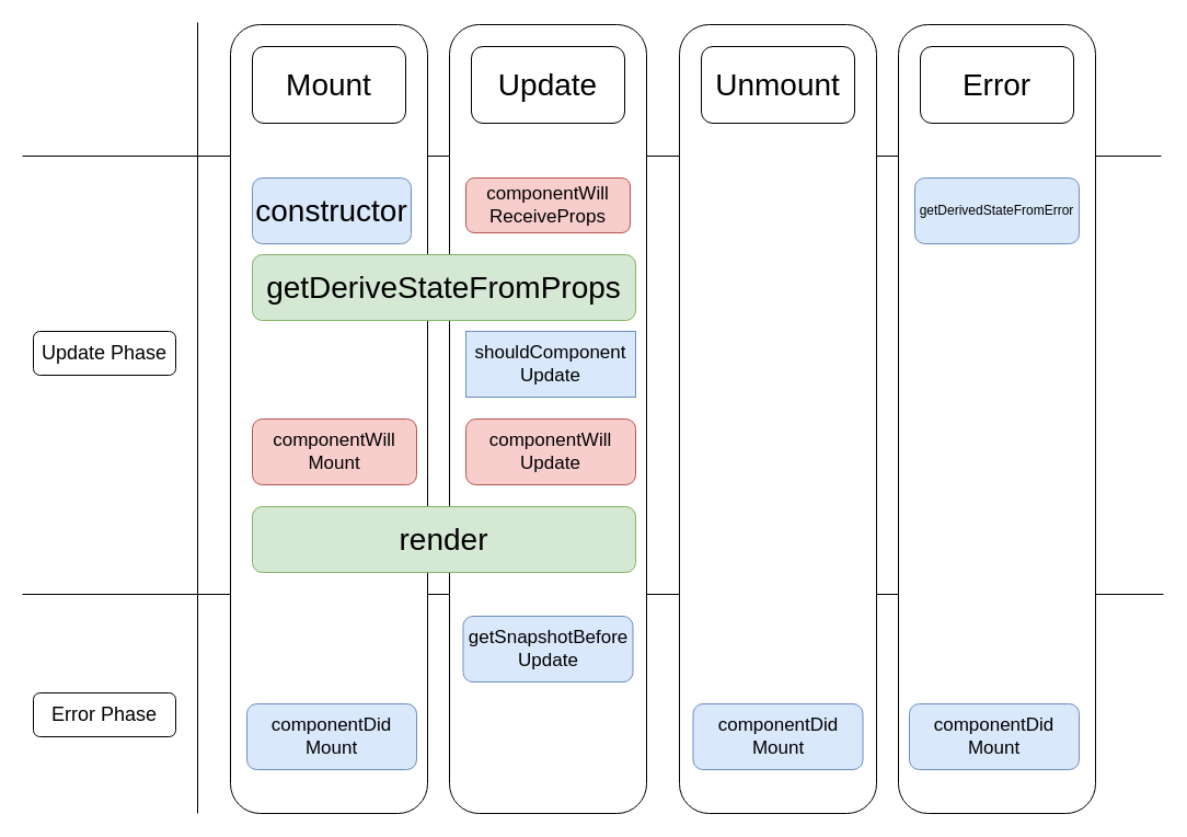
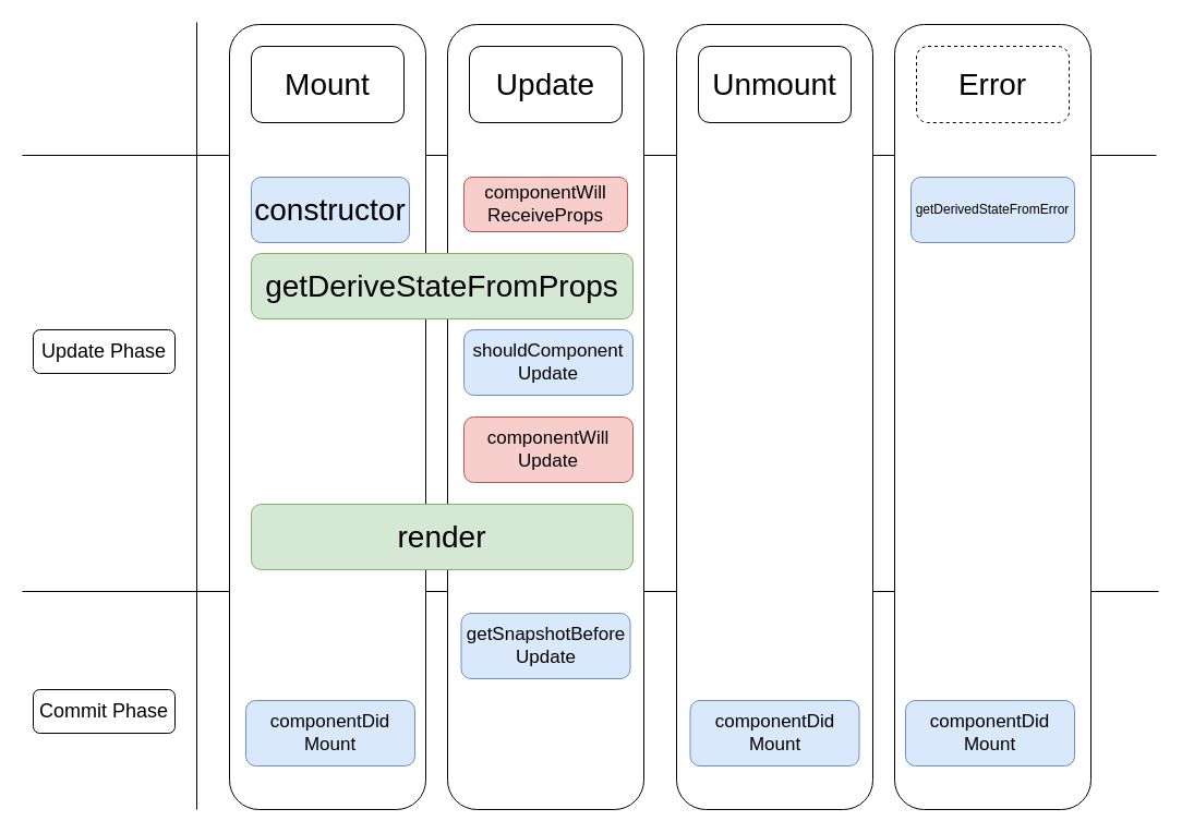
  <mxCell id="0" />
  <mxCell id="1" parent="0" />
  <mxCell id="2" value="" style="endArrow=none;html=1;" edge="1" parent="1"><mxGeometry width="50" height="50" relative="1" as="geometry"><mxPoint x="20" y="142" as="sourcePoint" /><mxPoint x="1060" y="142" as="targetPoint" /></mxGeometry></mxCell>
  <mxCell id="3" value="" style="endArrow=none;html=1;" edge="1" parent="1"><mxGeometry width="50" height="50" relative="1" as="geometry"><mxPoint x="180" y="742" as="sourcePoint" /><mxPoint x="180" y="20" as="targetPoint" /></mxGeometry></mxCell>
  <mxCell id="4" value="" style="endArrow=none;html=1;" edge="1" parent="1"><mxGeometry width="50" height="50" relative="1" as="geometry"><mxPoint x="20" y="542" as="sourcePoint" /><mxPoint x="1062" y="542" as="targetPoint" /></mxGeometry></mxCell>
  <mxCell id="5" value="&lt;font style=&quot;font-size: 18px&quot;&gt;Update Phase&lt;/font&gt;" style="rounded=1;whiteSpace=wrap;html=1;" vertex="1" parent="1"><mxGeometry x="30" y="302" width="130" height="40" as="geometry" /></mxCell>
- <mxCell id="6" value="&lt;font style=&quot;font-size: 18px&quot;&gt;Error Phase&lt;/font&gt;" style="rounded=1;whiteSpace=wrap;html=1;" vertex="1" parent="1"><mxGeometry x="30" y="632" width="130" height="40" as="geometry" /></mxCell>
+ <mxCell id="6" value="&lt;font style=&quot;font-size: 18px&quot;&gt;Commit Phase&lt;/font&gt;" style="rounded=1;whiteSpace=wrap;html=1;" vertex="1" parent="1"><mxGeometry x="30" y="632" width="130" height="40" as="geometry" /></mxCell>
  <mxCell id="7" value="" style="rounded=1;whiteSpace=wrap;html=1;glass=0;" vertex="1" parent="1"><mxGeometry x="210" y="22" width="180" height="720" as="geometry" /></mxCell>
  <mxCell id="8" value="&lt;font style=&quot;font-size: 28px&quot;&gt;Mount&lt;/font&gt;" style="rounded=1;whiteSpace=wrap;html=1;glass=0;" vertex="1" parent="1"><mxGeometry x="230" y="42" width="140" height="70" as="geometry" /></mxCell>
  <mxCell id="9" value="&lt;font style=&quot;font-size: 28px&quot;&gt;constructor&lt;/font&gt;" style="rounded=1;whiteSpace=wrap;html=1;glass=0;fillColor=#dae8fc;strokeColor=#6c8ebf;" vertex="1" parent="1"><mxGeometry x="230" y="162" width="145" height="60" as="geometry" /></mxCell>
  <mxCell id="10" value="" style="rounded=1;whiteSpace=wrap;html=1;glass=0;" vertex="1" parent="1"><mxGeometry x="410" y="22" width="180" height="720" as="geometry" /></mxCell>
  <mxCell id="11" value="&lt;font style=&quot;font-size: 28px&quot;&gt;Update&lt;/font&gt;" style="rounded=1;whiteSpace=wrap;html=1;glass=0;" vertex="1" parent="1"><mxGeometry x="430" y="42" width="140" height="70" as="geometry" /></mxCell>
  <mxCell id="12" value="&lt;font style=&quot;font-size: 17px&quot;&gt;componentWill&lt;br&gt;ReceiveProps&lt;/font&gt;" style="rounded=1;whiteSpace=wrap;html=1;glass=0;fillColor=#f8cecc;strokeColor=#b85450;" vertex="1" parent="1"><mxGeometry x="425" y="162" width="150" height="50" as="geometry" /></mxCell>
  <mxCell id="13" value="" style="rounded=1;whiteSpace=wrap;html=1;glass=0;" vertex="1" parent="1"><mxGeometry x="620" y="22" width="180" height="720" as="geometry" /></mxCell>
  <mxCell id="14" value="&lt;font style=&quot;font-size: 28px&quot;&gt;Unmount&lt;/font&gt;" style="rounded=1;whiteSpace=wrap;html=1;glass=0;" vertex="1" parent="1"><mxGeometry x="640" y="42" width="140" height="70" as="geometry" /></mxCell>
  <mxCell id="15" value="" style="rounded=1;whiteSpace=wrap;html=1;glass=0;" vertex="1" parent="1"><mxGeometry x="820" y="22" width="180" height="720" as="geometry" /></mxCell>
- <mxCell id="16" value="&lt;font style=&quot;font-size: 28px&quot;&gt;Error&lt;/font&gt;" style="rounded=1;whiteSpace=wrap;html=1;glass=0;" vertex="1" parent="1"><mxGeometry x="840" y="42" width="140" height="70" as="geometry" /></mxCell>
+ <mxCell id="16" value="&lt;font style=&quot;font-size: 28px&quot;&gt;Error&lt;/font&gt;" style="rounded=1;whiteSpace=wrap;html=1;glass=0;dashed=1;" vertex="1" parent="1"><mxGeometry x="840" y="42" width="140" height="70" as="geometry" /></mxCell>
  <mxCell id="17" value="&lt;font style=&quot;font-size: 12px&quot;&gt;getDerivedStateFromError&lt;/font&gt;" style="rounded=1;whiteSpace=wrap;html=1;glass=0;fillColor=#dae8fc;strokeColor=#6c8ebf;" vertex="1" parent="1"><mxGeometry x="835" y="162" width="150" height="60" as="geometry" /></mxCell>
  <mxCell id="18" value="&lt;font style=&quot;font-size: 28px&quot;&gt;getDeriveStateFromProps&lt;/font&gt;" style="rounded=1;whiteSpace=wrap;html=1;glass=0;fillColor=#d5e8d4;strokeColor=#82b366;" vertex="1" parent="1"><mxGeometry x="230" y="232" width="350" height="60" as="geometry" /></mxCell>
- <mxCell id="19" value="&lt;font style=&quot;font-size: 17px&quot;&gt;shouldComponent&lt;br&gt;Update&lt;/font&gt;" style="whiteSpace=wrap;html=1;glass=0;fillColor=#dae8fc;strokeColor=#6c8ebf;rounded=0;" vertex="1" parent="1"><mxGeometry x="425" y="302" width="155" height="60" as="geometry" /></mxCell>
- <mxCell id="20" value="&lt;font style=&quot;font-size: 17px&quot;&gt;componentWill&lt;br&gt;Mount&lt;/font&gt;" style="rounded=1;whiteSpace=wrap;html=1;glass=0;fillColor=#f8cecc;strokeColor=#b85450;" vertex="1" parent="1"><mxGeometry x="230" y="382" width="150" height="60" as="geometry" /></mxCell>
+ <mxCell id="19" value="&lt;font style=&quot;font-size: 17px&quot;&gt;shouldComponent&lt;br&gt;Update&lt;/font&gt;" style="rounded=1;whiteSpace=wrap;html=1;glass=0;fillColor=#dae8fc;strokeColor=#6c8ebf;" vertex="1" parent="1"><mxGeometry x="425" y="302" width="155" height="60" as="geometry" /></mxCell>
  <mxCell id="21" value="&lt;font style=&quot;font-size: 17px&quot;&gt;componentWill&lt;br&gt;Update&lt;br&gt;&lt;/font&gt;" style="rounded=1;whiteSpace=wrap;html=1;glass=0;fillColor=#f8cecc;strokeColor=#b85450;" vertex="1" parent="1"><mxGeometry x="425" y="382" width="155" height="60" as="geometry" /></mxCell>
  <mxCell id="22" value="&lt;span style=&quot;font-size: 28px&quot;&gt;render&lt;/span&gt;" style="rounded=1;whiteSpace=wrap;html=1;glass=0;fillColor=#d5e8d4;strokeColor=#82b366;" vertex="1" parent="1"><mxGeometry x="230" y="462" width="350" height="60" as="geometry" /></mxCell>
  <mxCell id="23" value="&lt;span style=&quot;font-size: 17px&quot;&gt;getSnapshotBefore&lt;br&gt;Update&lt;br&gt;&lt;/span&gt;" style="rounded=1;whiteSpace=wrap;html=1;glass=0;fillColor=#dae8fc;strokeColor=#6c8ebf;" vertex="1" parent="1"><mxGeometry x="422.5" y="562" width="155" height="60" as="geometry" /></mxCell>
  <mxCell id="24" value="&lt;span style=&quot;font-size: 17px&quot;&gt;componentDid&lt;br&gt;Mount&lt;br&gt;&lt;/span&gt;" style="rounded=1;whiteSpace=wrap;html=1;glass=0;fillColor=#dae8fc;strokeColor=#6c8ebf;" vertex="1" parent="1"><mxGeometry x="225" y="642" width="155" height="60" as="geometry" /></mxCell>
  <mxCell id="25" value="&lt;span style=&quot;font-size: 17px&quot;&gt;componentDid&lt;br&gt;Mount&lt;br&gt;&lt;/span&gt;" style="rounded=1;whiteSpace=wrap;html=1;glass=0;fillColor=#dae8fc;strokeColor=#6c8ebf;" vertex="1" parent="1"><mxGeometry x="632.5" y="642" width="155" height="60" as="geometry" /></mxCell>
  <mxCell id="26" value="&lt;span style=&quot;font-size: 17px&quot;&gt;componentDid&lt;br&gt;Mount&lt;br&gt;&lt;/span&gt;" style="rounded=1;whiteSpace=wrap;html=1;glass=0;fillColor=#dae8fc;strokeColor=#6c8ebf;" vertex="1" parent="1"><mxGeometry x="830" y="642" width="155" height="60" as="geometry" /></mxCell>
